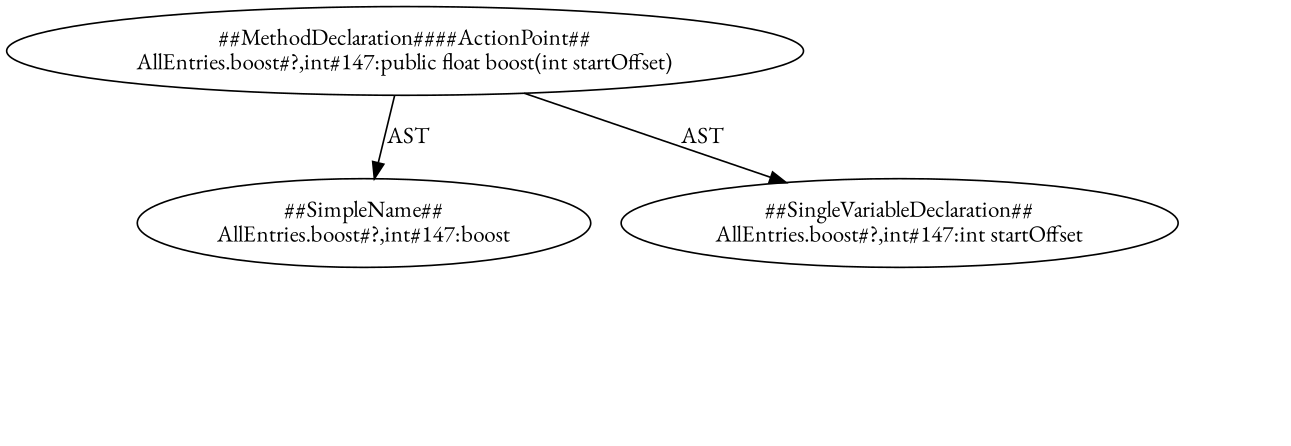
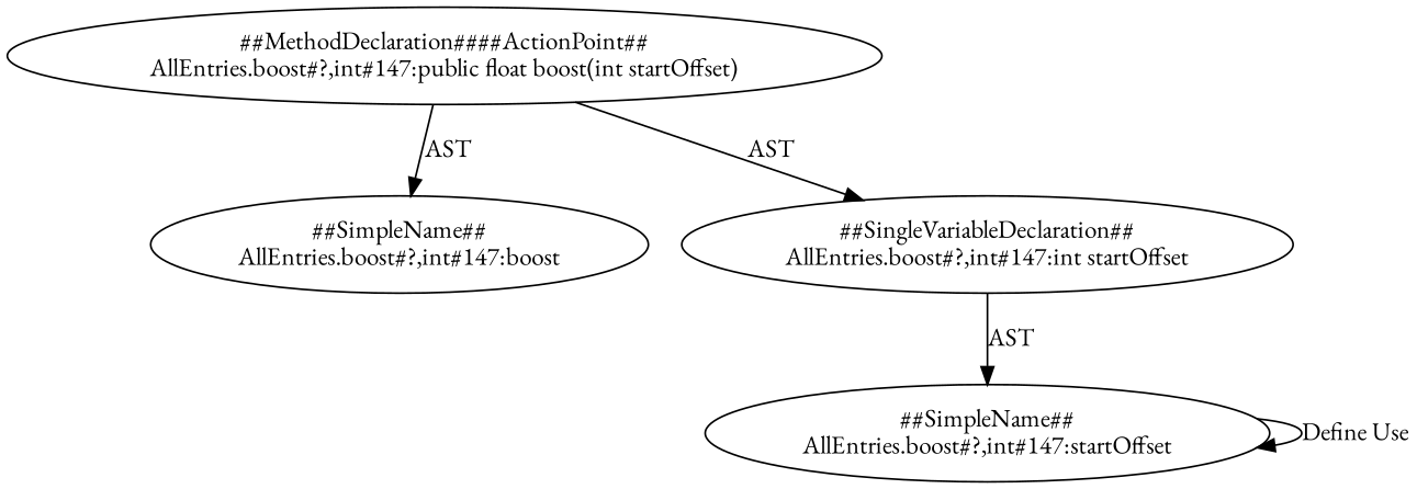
  digraph {
    fontname="EB Garamond"
    node [shape=ellipse fontname="EB Garamond"]
    edge [fontname="EB Garamond"]
    n1 [label="##MethodDeclaration####ActionPoint##\nAllEntries.boost#?,int#147:public float boost(int startOffset)"]
    n2 [label="##SimpleName##\nAllEntries.boost#?,int#147:boost"]
    n3 [label="##SingleVariableDeclaration##\nAllEntries.boost#?,int#147:int startOffset"]
+   n4 [label="##SimpleName##\nAllEntries.boost#?,int#147:startOffset"]
    n1 -> n2 [label=AST]
    n1 -> n3 [label=AST]
+   n3 -> n4 [label=AST]
+   n4 -> n4 [label="Define Use"]
  }
